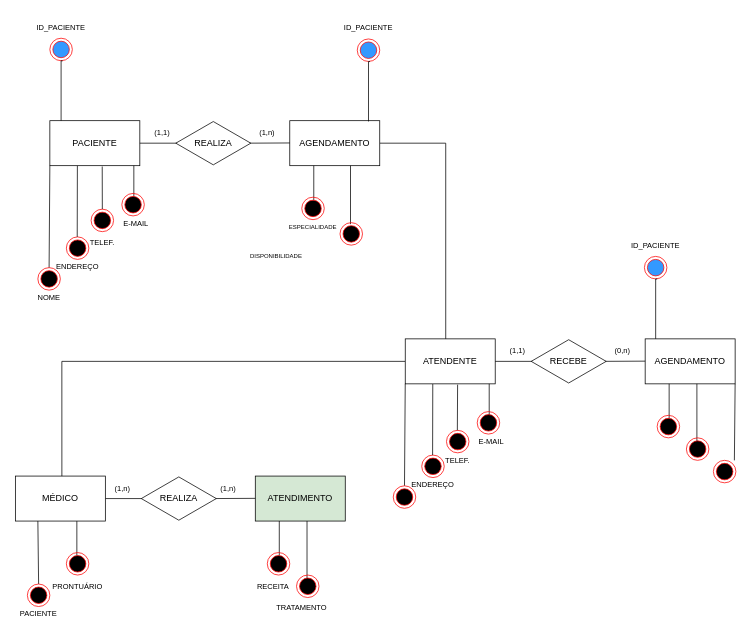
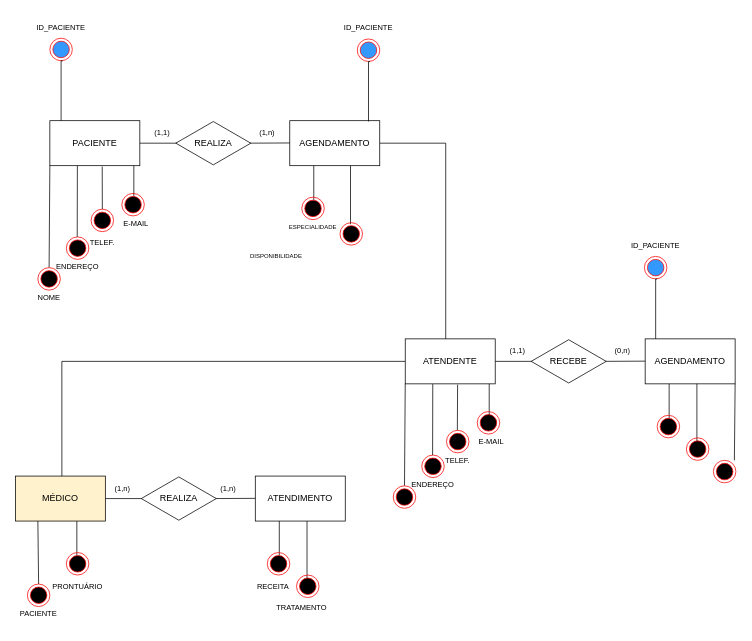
  <mxCell id="0" />
  <mxCell id="1" parent="0" />
  <mxCell id="2" value="PACIENTE" style="rounded=0;whiteSpace=wrap;html=1;" parent="1" vertex="1"><mxGeometry x="66" y="160" width="120" height="60" as="geometry" /></mxCell>
  <mxCell id="3" value="" style="edgeStyle=orthogonalEdgeStyle;rounded=0;orthogonalLoop=1;jettySize=auto;html=1;entryX=0.449;entryY=-0.003;entryDx=0;entryDy=0;entryPerimeter=0;" parent="1" source="4" target="41" edge="1"><mxGeometry relative="1" as="geometry"><mxPoint x="610" y="402" as="targetPoint" /><Array as="points"><mxPoint x="594" y="190" /><mxPoint x="594" y="453" /><mxPoint x="594" y="453" /></Array></mxGeometry></mxCell>
  <mxCell id="4" value="AGENDAMENTO" style="rounded=0;whiteSpace=wrap;html=1;" parent="1" vertex="1"><mxGeometry x="386" y="160" width="120" height="60" as="geometry" /></mxCell>
  <mxCell id="5" value="" style="endArrow=none;html=1;rounded=0;entryX=0;entryY=0.5;entryDx=0;entryDy=0;" parent="1" edge="1"><mxGeometry width="50" height="50" relative="1" as="geometry"><mxPoint x="186" y="190" as="sourcePoint" /><mxPoint x="246" y="190" as="targetPoint" /></mxGeometry></mxCell>
  <mxCell id="6" value="" style="endArrow=none;html=1;rounded=0;entryX=0;entryY=0.5;entryDx=0;entryDy=0;" parent="1" edge="1"><mxGeometry width="50" height="50" relative="1" as="geometry"><mxPoint x="326" y="190" as="sourcePoint" /><mxPoint x="386" y="189.71" as="targetPoint" /></mxGeometry></mxCell>
  <mxCell id="7" value="(1,1)" style="text;strokeColor=none;align=center;fillColor=none;html=1;verticalAlign=middle;whiteSpace=wrap;rounded=0;fontSize=10;" parent="1" vertex="1"><mxGeometry x="186" y="160" width="60" height="30" as="geometry" /></mxCell>
  <mxCell id="8" value="(1,n)" style="text;strokeColor=none;align=center;fillColor=none;html=1;verticalAlign=middle;whiteSpace=wrap;rounded=0;fontSize=10;" parent="1" vertex="1"><mxGeometry x="326" y="160" width="60" height="30" as="geometry" /></mxCell>
  <mxCell id="9" value="" style="endArrow=none;html=1;rounded=0;exitX=0.5;exitY=0;exitDx=0;exitDy=0;entryX=0;entryY=1;entryDx=0;entryDy=0;" parent="1" source="11" target="2" edge="1"><mxGeometry width="50" height="50" relative="1" as="geometry"><mxPoint x="66" y="316" as="sourcePoint" /><mxPoint x="66" y="254" as="targetPoint" /></mxGeometry></mxCell>
  <mxCell id="10" value="REALIZA" style="html=1;whiteSpace=wrap;aspect=fixed;shape=isoRectangle;" parent="1" vertex="1"><mxGeometry x="234" y="160" width="100" height="60" as="geometry" /></mxCell>
  <mxCell id="11" value="" style="ellipse;html=1;shape=endState;fillColor=#000000;strokeColor=#ff0000;" parent="1" vertex="1"><mxGeometry x="50" y="356" width="30" height="30" as="geometry" /></mxCell>
  <mxCell id="12" value="" style="ellipse;html=1;shape=endState;fillColor=#000000;strokeColor=#ff0000;" parent="1" vertex="1"><mxGeometry x="88" y="315" width="30" height="30" as="geometry" /></mxCell>
  <mxCell id="13" value="" style="endArrow=none;html=1;rounded=0;" parent="1" edge="1"><mxGeometry width="50" height="50" relative="1" as="geometry"><mxPoint x="178" y="266" as="sourcePoint" /><mxPoint x="178" y="220" as="targetPoint" /></mxGeometry></mxCell>
  <mxCell id="14" value="" style="ellipse;html=1;shape=endState;fillColor=#000000;strokeColor=#ff0000;fontColor=none;noLabel=1;" parent="1" vertex="1"><mxGeometry x="162" y="257" width="30" height="30" as="geometry" /></mxCell>
  <mxCell id="15" value="NOME" style="text;strokeColor=none;align=center;fillColor=none;html=1;verticalAlign=middle;whiteSpace=wrap;rounded=0;fontSize=10;" parent="1" vertex="1"><mxGeometry x="35" y="380" width="60" height="30" as="geometry" /></mxCell>
  <mxCell id="16" value="" style="endArrow=none;html=1;rounded=0;" parent="1" edge="1"><mxGeometry width="50" height="50" relative="1" as="geometry"><mxPoint x="467" y="298" as="sourcePoint" /><mxPoint x="467" y="220" as="targetPoint" /></mxGeometry></mxCell>
  <mxCell id="17" value="" style="ellipse;html=1;shape=endState;fillColor=#000000;strokeColor=#ff0000;" parent="1" vertex="1"><mxGeometry x="453" y="296" width="30" height="30" as="geometry" /></mxCell>
  <mxCell id="18" value="" style="endArrow=none;html=1;rounded=0;" parent="1" edge="1"><mxGeometry width="50" height="50" relative="1" as="geometry"><mxPoint x="418" y="266" as="sourcePoint" /><mxPoint x="418" y="220" as="targetPoint" /></mxGeometry></mxCell>
  <mxCell id="19" value="" style="ellipse;html=1;shape=endState;fillColor=#000000;strokeColor=#ff0000;" parent="1" vertex="1"><mxGeometry x="402" y="262" width="30" height="30" as="geometry" /></mxCell>
- <mxCell id="20" value="ATENDIMENTO" style="rounded=0;whiteSpace=wrap;html=1;fillColor=#d5e8d4;" parent="1" vertex="1"><mxGeometry x="340" y="634" width="120" height="60" as="geometry" /></mxCell>
+ <mxCell id="20" value="ATENDIMENTO" style="rounded=0;whiteSpace=wrap;html=1;" parent="1" vertex="1"><mxGeometry x="340" y="634" width="120" height="60" as="geometry" /></mxCell>
  <mxCell id="21" value="" style="endArrow=none;html=1;rounded=0;entryX=0;entryY=0.5;entryDx=0;entryDy=0;" parent="1" edge="1"><mxGeometry width="50" height="50" relative="1" as="geometry"><mxPoint x="140" y="664" as="sourcePoint" /><mxPoint x="200" y="664" as="targetPoint" /></mxGeometry></mxCell>
  <mxCell id="22" value="" style="endArrow=none;html=1;rounded=0;entryX=0;entryY=0.5;entryDx=0;entryDy=0;" parent="1" edge="1"><mxGeometry width="50" height="50" relative="1" as="geometry"><mxPoint x="280" y="664" as="sourcePoint" /><mxPoint x="340" y="663.71" as="targetPoint" /></mxGeometry></mxCell>
  <mxCell id="23" value="(1,n)" style="text;strokeColor=none;align=center;fillColor=none;html=1;verticalAlign=middle;whiteSpace=wrap;rounded=0;fontSize=10;" parent="1" vertex="1"><mxGeometry x="133" y="636" width="60" height="30" as="geometry" /></mxCell>
  <mxCell id="24" value="(1,n)" style="text;strokeColor=none;align=center;fillColor=none;html=1;verticalAlign=middle;whiteSpace=wrap;rounded=0;fontSize=10;" parent="1" vertex="1"><mxGeometry x="274" y="636" width="60" height="30" as="geometry" /></mxCell>
  <mxCell id="25" value="REALIZA" style="html=1;whiteSpace=wrap;aspect=fixed;shape=isoRectangle;" parent="1" vertex="1"><mxGeometry x="188" y="634" width="100" height="60" as="geometry" /></mxCell>
  <mxCell id="26" value="" style="endArrow=none;html=1;rounded=0;exitX=0.5;exitY=0;exitDx=0;exitDy=0;entryX=0.25;entryY=1;entryDx=0;entryDy=0;" parent="1" source="27" target="77" edge="1"><mxGeometry width="50" height="50" relative="1" as="geometry"><mxPoint x="72" y="772" as="sourcePoint" /><mxPoint x="72" y="694" as="targetPoint" /></mxGeometry></mxCell>
  <mxCell id="27" value="" style="ellipse;html=1;shape=endState;fillColor=#000000;strokeColor=#ff0000;" parent="1" vertex="1"><mxGeometry x="36" y="778" width="30" height="30" as="geometry" /></mxCell>
  <mxCell id="28" value="" style="endArrow=none;html=1;rounded=0;" parent="1" edge="1"><mxGeometry width="50" height="50" relative="1" as="geometry"><mxPoint x="102" y="740" as="sourcePoint" /><mxPoint x="102" y="694" as="targetPoint" /></mxGeometry></mxCell>
  <mxCell id="29" value="" style="ellipse;html=1;shape=endState;fillColor=#000000;strokeColor=#ff0000;" parent="1" vertex="1"><mxGeometry x="88" y="736" width="30" height="30" as="geometry" /></mxCell>
  <mxCell id="30" value="" style="endArrow=none;html=1;rounded=0;" parent="1" edge="1"><mxGeometry width="50" height="50" relative="1" as="geometry"><mxPoint x="409" y="772" as="sourcePoint" /><mxPoint x="409" y="694" as="targetPoint" /></mxGeometry></mxCell>
  <mxCell id="31" value="" style="ellipse;html=1;shape=endState;fillColor=#000000;strokeColor=#ff0000;" parent="1" vertex="1"><mxGeometry x="395" y="766" width="30" height="30" as="geometry" /></mxCell>
  <mxCell id="32" value="" style="endArrow=none;html=1;rounded=0;" parent="1" edge="1"><mxGeometry width="50" height="50" relative="1" as="geometry"><mxPoint x="372" y="740" as="sourcePoint" /><mxPoint x="372" y="694" as="targetPoint" /></mxGeometry></mxCell>
  <mxCell id="33" value="" style="ellipse;html=1;shape=endState;fillColor=#000000;strokeColor=#ff0000;" parent="1" vertex="1"><mxGeometry x="356" y="736" width="30" height="30" as="geometry" /></mxCell>
  <mxCell id="34" value="ENDEREÇO" style="text;strokeColor=none;align=center;fillColor=none;html=1;verticalAlign=middle;whiteSpace=wrap;rounded=0;fontSize=10;" parent="1" vertex="1"><mxGeometry x="73" y="339" width="60" height="30" as="geometry" /></mxCell>
  <mxCell id="35" value="" style="ellipse;html=1;shape=endState;fillColor=#000000;strokeColor=#ff0000;" parent="1" vertex="1"><mxGeometry x="121" y="278" width="30" height="30" as="geometry" /></mxCell>
  <mxCell id="36" value="TELEF." style="text;strokeColor=none;align=center;fillColor=none;html=1;verticalAlign=middle;whiteSpace=wrap;rounded=0;fontSize=10;" parent="1" vertex="1"><mxGeometry x="106" y="307" width="60" height="30" as="geometry" /></mxCell>
  <mxCell id="37" value="" style="endArrow=none;html=1;rounded=0;exitX=0.5;exitY=0;exitDx=0;exitDy=0;entryX=0.306;entryY=1.004;entryDx=0;entryDy=0;entryPerimeter=0;" parent="1" target="2" edge="1"><mxGeometry width="50" height="50" relative="1" as="geometry"><mxPoint x="102.5" y="315" as="sourcePoint" /><mxPoint x="103.5" y="179" as="targetPoint" /></mxGeometry></mxCell>
  <mxCell id="38" value="" style="endArrow=none;html=1;rounded=0;exitX=0.5;exitY=0;exitDx=0;exitDy=0;entryX=0.582;entryY=1.018;entryDx=0;entryDy=0;entryPerimeter=0;" parent="1" source="35" target="2" edge="1"><mxGeometry width="50" height="50" relative="1" as="geometry"><mxPoint x="135.5" y="282" as="sourcePoint" /><mxPoint x="137" y="218" as="targetPoint" /></mxGeometry></mxCell>
  <mxCell id="39" value="E-MAIL" style="text;strokeColor=none;align=center;fillColor=none;html=1;verticalAlign=middle;whiteSpace=wrap;rounded=0;fontSize=10;" parent="1" vertex="1"><mxGeometry x="151" y="282" width="60" height="30" as="geometry" /></mxCell>
  <mxCell id="40" style="edgeStyle=orthogonalEdgeStyle;rounded=0;orthogonalLoop=1;jettySize=auto;html=1;entryX=0.517;entryY=0.267;entryDx=0;entryDy=0;entryPerimeter=0;endArrow=open;" parent="1" source="41" target="77" edge="1"><mxGeometry relative="1" as="geometry" /></mxCell>
  <mxCell id="41" value="ATENDENTE" style="rounded=0;whiteSpace=wrap;html=1;" parent="1" vertex="1"><mxGeometry x="540" y="451" width="120" height="60" as="geometry" /></mxCell>
  <mxCell id="42" value="AGENDAMENTO" style="rounded=0;whiteSpace=wrap;html=1;" parent="1" vertex="1"><mxGeometry x="860" y="451" width="120" height="60" as="geometry" /></mxCell>
  <mxCell id="43" value="" style="endArrow=none;html=1;rounded=0;entryX=0;entryY=0.5;entryDx=0;entryDy=0;" parent="1" edge="1"><mxGeometry width="50" height="50" relative="1" as="geometry"><mxPoint x="660" y="481" as="sourcePoint" /><mxPoint x="720" y="481" as="targetPoint" /></mxGeometry></mxCell>
  <mxCell id="44" value="" style="endArrow=none;html=1;rounded=0;entryX=0;entryY=0.5;entryDx=0;entryDy=0;" parent="1" edge="1"><mxGeometry width="50" height="50" relative="1" as="geometry"><mxPoint x="800" y="481" as="sourcePoint" /><mxPoint x="860" y="480.71" as="targetPoint" /></mxGeometry></mxCell>
  <mxCell id="45" value="(1,1)" style="text;strokeColor=none;align=center;fillColor=none;html=1;verticalAlign=middle;whiteSpace=wrap;rounded=0;fontSize=10;" parent="1" vertex="1"><mxGeometry x="660" y="451" width="60" height="30" as="geometry" /></mxCell>
  <mxCell id="46" value="(0,n)" style="text;strokeColor=none;align=center;fillColor=none;html=1;verticalAlign=middle;whiteSpace=wrap;rounded=0;fontSize=10;" parent="1" vertex="1"><mxGeometry x="800" y="451" width="60" height="30" as="geometry" /></mxCell>
  <mxCell id="47" value="" style="endArrow=none;html=1;rounded=0;exitX=0.5;exitY=0;exitDx=0;exitDy=0;entryX=0;entryY=1;entryDx=0;entryDy=0;" parent="1" source="49" target="41" edge="1"><mxGeometry width="50" height="50" relative="1" as="geometry"><mxPoint x="540" y="607" as="sourcePoint" /><mxPoint x="540" y="545" as="targetPoint" /></mxGeometry></mxCell>
  <mxCell id="48" value="RECEBE" style="html=1;whiteSpace=wrap;aspect=fixed;shape=isoRectangle;" parent="1" vertex="1"><mxGeometry x="708" y="451" width="100" height="60" as="geometry" /></mxCell>
  <mxCell id="49" value="" style="ellipse;html=1;shape=endState;fillColor=#000000;strokeColor=#ff0000;" parent="1" vertex="1"><mxGeometry x="524" y="647" width="30" height="30" as="geometry" /></mxCell>
  <mxCell id="50" value="" style="ellipse;html=1;shape=endState;fillColor=#000000;strokeColor=#ff0000;" parent="1" vertex="1"><mxGeometry x="562" y="606" width="30" height="30" as="geometry" /></mxCell>
  <mxCell id="51" value="" style="endArrow=none;html=1;rounded=0;" parent="1" edge="1"><mxGeometry width="50" height="50" relative="1" as="geometry"><mxPoint x="652" y="557" as="sourcePoint" /><mxPoint x="652" y="511" as="targetPoint" /></mxGeometry></mxCell>
  <mxCell id="52" value="" style="ellipse;html=1;shape=endState;fillColor=#000000;strokeColor=#ff0000;" parent="1" vertex="1"><mxGeometry x="636" y="548" width="30" height="30" as="geometry" /></mxCell>
  <mxCell id="53" value="PACIENTE" style="text;strokeColor=none;align=center;fillColor=none;html=1;verticalAlign=middle;whiteSpace=wrap;rounded=0;fontSize=10;" parent="1" vertex="1"><mxGeometry x="21" y="802" width="60" height="30" as="geometry" /></mxCell>
  <mxCell id="54" value="" style="endArrow=none;html=1;rounded=0;exitX=0.5;exitY=0;exitDx=0;exitDy=0;" parent="1" edge="1"><mxGeometry width="50" height="50" relative="1" as="geometry"><mxPoint x="979" y="613" as="sourcePoint" /><mxPoint x="980" y="511" as="targetPoint" /></mxGeometry></mxCell>
  <mxCell id="55" value="" style="ellipse;html=1;shape=endState;fillColor=#000000;strokeColor=#ff0000;" parent="1" vertex="1"><mxGeometry x="951" y="613" width="30" height="30" as="geometry" /></mxCell>
  <mxCell id="56" value="" style="endArrow=none;html=1;rounded=0;" parent="1" edge="1"><mxGeometry width="50" height="50" relative="1" as="geometry"><mxPoint x="929" y="589" as="sourcePoint" /><mxPoint x="929" y="511" as="targetPoint" /></mxGeometry></mxCell>
  <mxCell id="57" value="" style="ellipse;html=1;shape=endState;fillColor=#000000;strokeColor=#ff0000;" parent="1" vertex="1"><mxGeometry x="915" y="583" width="30" height="30" as="geometry" /></mxCell>
  <mxCell id="58" value="" style="endArrow=none;html=1;rounded=0;" parent="1" edge="1"><mxGeometry width="50" height="50" relative="1" as="geometry"><mxPoint x="892" y="557" as="sourcePoint" /><mxPoint x="892" y="511" as="targetPoint" /></mxGeometry></mxCell>
  <mxCell id="59" value="" style="ellipse;html=1;shape=endState;fillColor=#000000;strokeColor=#ff0000;" parent="1" vertex="1"><mxGeometry x="876" y="553" width="30" height="30" as="geometry" /></mxCell>
  <mxCell id="60" value="ENDEREÇO" style="text;strokeColor=none;align=center;fillColor=none;html=1;verticalAlign=middle;whiteSpace=wrap;rounded=0;fontSize=10;" parent="1" vertex="1"><mxGeometry x="547" y="630" width="60" height="30" as="geometry" /></mxCell>
  <mxCell id="61" value="" style="ellipse;html=1;shape=endState;fillColor=#000000;strokeColor=#ff0000;" parent="1" vertex="1"><mxGeometry x="595" y="573" width="30" height="30" as="geometry" /></mxCell>
  <mxCell id="62" value="TELEF." style="text;strokeColor=none;align=center;fillColor=none;html=1;verticalAlign=middle;whiteSpace=wrap;rounded=0;fontSize=10;" parent="1" vertex="1"><mxGeometry x="580" y="598" width="60" height="30" as="geometry" /></mxCell>
  <mxCell id="63" value="" style="endArrow=none;html=1;rounded=0;exitX=0.5;exitY=0;exitDx=0;exitDy=0;entryX=0.306;entryY=1.004;entryDx=0;entryDy=0;entryPerimeter=0;" parent="1" target="41" edge="1"><mxGeometry width="50" height="50" relative="1" as="geometry"><mxPoint x="576.5" y="606" as="sourcePoint" /><mxPoint x="577.5" y="470" as="targetPoint" /></mxGeometry></mxCell>
  <mxCell id="64" value="" style="endArrow=none;html=1;rounded=0;exitX=0.5;exitY=0;exitDx=0;exitDy=0;entryX=0.582;entryY=1.018;entryDx=0;entryDy=0;entryPerimeter=0;" parent="1" target="41" edge="1"><mxGeometry width="50" height="50" relative="1" as="geometry"><mxPoint x="609.5" y="573" as="sourcePoint" /><mxPoint x="611" y="509" as="targetPoint" /></mxGeometry></mxCell>
  <mxCell id="65" value="E-MAIL" style="text;strokeColor=none;align=center;fillColor=none;html=1;verticalAlign=middle;whiteSpace=wrap;rounded=0;fontSize=10;" parent="1" vertex="1"><mxGeometry x="625" y="573" width="60" height="30" as="geometry" /></mxCell>
  <mxCell id="66" value="" style="ellipse;html=1;shape=endState;fillColor=#3399FF;strokeColor=#ff0000;fontColor=#0000CC;" parent="1" vertex="1"><mxGeometry x="66" y="50" width="30" height="30" as="geometry" /></mxCell>
  <mxCell id="67" value="" style="endArrow=none;html=1;rounded=0;exitX=0.568;exitY=1.007;exitDx=0;exitDy=0;entryX=0;entryY=1;entryDx=0;entryDy=0;exitPerimeter=0;" parent="1" source="66" edge="1"><mxGeometry width="50" height="50" relative="1" as="geometry"><mxPoint x="81" y="256" as="sourcePoint" /><mxPoint x="81" y="160" as="targetPoint" /><Array as="points"><mxPoint x="81" y="80" /></Array></mxGeometry></mxCell>
  <mxCell id="68" value="ID_PACIENTE" style="text;strokeColor=none;align=center;fillColor=none;html=1;verticalAlign=middle;whiteSpace=wrap;rounded=0;fontSize=10;" parent="1" vertex="1"><mxGeometry x="51" y="20" width="60" height="30" as="geometry" /></mxCell>
  <mxCell id="69" value="ESPECIALIDADE" style="text;strokeColor=none;align=center;fillColor=none;html=1;verticalAlign=middle;whiteSpace=wrap;rounded=0;fontSize=8;" parent="1" vertex="1"><mxGeometry x="387" y="287" width="60" height="30" as="geometry" /></mxCell>
  <mxCell id="70" value="DISPONIBILIDADE" style="text;strokeColor=none;align=center;fillColor=none;html=1;verticalAlign=middle;whiteSpace=wrap;rounded=0;fontSize=8;" parent="1" vertex="1"><mxGeometry x="338" y="326" width="60" height="30" as="geometry" /></mxCell>
  <mxCell id="71" value="" style="ellipse;html=1;shape=endState;fillColor=#3399FF;strokeColor=#ff0000;fontColor=#0000CC;" parent="1" vertex="1"><mxGeometry x="476" y="51" width="30" height="30" as="geometry" /></mxCell>
  <mxCell id="72" value="" style="endArrow=none;html=1;rounded=0;exitX=0.568;exitY=1.007;exitDx=0;exitDy=0;entryX=0;entryY=1;entryDx=0;entryDy=0;exitPerimeter=0;" parent="1" source="71" edge="1"><mxGeometry width="50" height="50" relative="1" as="geometry"><mxPoint x="491" y="257" as="sourcePoint" /><mxPoint x="491" y="161" as="targetPoint" /><Array as="points"><mxPoint x="491" y="81" /></Array></mxGeometry></mxCell>
  <mxCell id="73" value="ID_PACIENTE" style="text;strokeColor=none;align=center;fillColor=none;html=1;verticalAlign=middle;whiteSpace=wrap;rounded=0;fontSize=10;" parent="1" vertex="1"><mxGeometry x="461" y="21" width="60" height="30" as="geometry" /></mxCell>
  <mxCell id="74" value="" style="ellipse;html=1;shape=endState;fillColor=#3399FF;strokeColor=#ff0000;fontColor=#0000CC;" parent="1" vertex="1"><mxGeometry x="859" y="341" width="30" height="30" as="geometry" /></mxCell>
  <mxCell id="75" value="ID_PACIENTE" style="text;strokeColor=none;align=center;fillColor=none;html=1;verticalAlign=middle;whiteSpace=wrap;rounded=0;fontSize=10;" parent="1" vertex="1"><mxGeometry x="844" y="311" width="60" height="30" as="geometry" /></mxCell>
  <mxCell id="76" value="" style="endArrow=none;html=1;rounded=0;exitX=0.568;exitY=1.007;exitDx=0;exitDy=0;entryX=0;entryY=1;entryDx=0;entryDy=0;exitPerimeter=0;" parent="1" source="74" edge="1"><mxGeometry width="50" height="50" relative="1" as="geometry"><mxPoint x="874" y="547" as="sourcePoint" /><mxPoint x="874" y="451" as="targetPoint" /><Array as="points"><mxPoint x="874" y="371" /></Array></mxGeometry></mxCell>
- <mxCell id="77" value="MÉDICO" style="rounded=0;whiteSpace=wrap;html=1;" parent="1" vertex="1"><mxGeometry x="20" y="634" width="120" height="60" as="geometry" /></mxCell>
+ <mxCell id="77" value="MÉDICO" style="rounded=0;whiteSpace=wrap;html=1;fillColor=#fff2cc;" parent="1" vertex="1"><mxGeometry x="20" y="634" width="120" height="60" as="geometry" /></mxCell>
  <mxCell id="78" value="PRONTUÁRIO" style="text;strokeColor=none;align=center;fillColor=none;html=1;verticalAlign=middle;whiteSpace=wrap;rounded=0;fontSize=10;" parent="1" vertex="1"><mxGeometry x="73" y="766" width="60" height="30" as="geometry" /></mxCell>
  <mxCell id="79" value="RECEITA" style="text;strokeColor=none;align=center;fillColor=none;html=1;verticalAlign=middle;whiteSpace=wrap;rounded=0;fontSize=10;" parent="1" vertex="1"><mxGeometry x="334" y="766" width="60" height="30" as="geometry" /></mxCell>
  <mxCell id="80" value="TRATAMENTO" style="text;strokeColor=none;align=center;fillColor=none;html=1;verticalAlign=middle;whiteSpace=wrap;rounded=0;fontSize=10;" parent="1" vertex="1"><mxGeometry x="372" y="794" width="60" height="30" as="geometry" /></mxCell>
